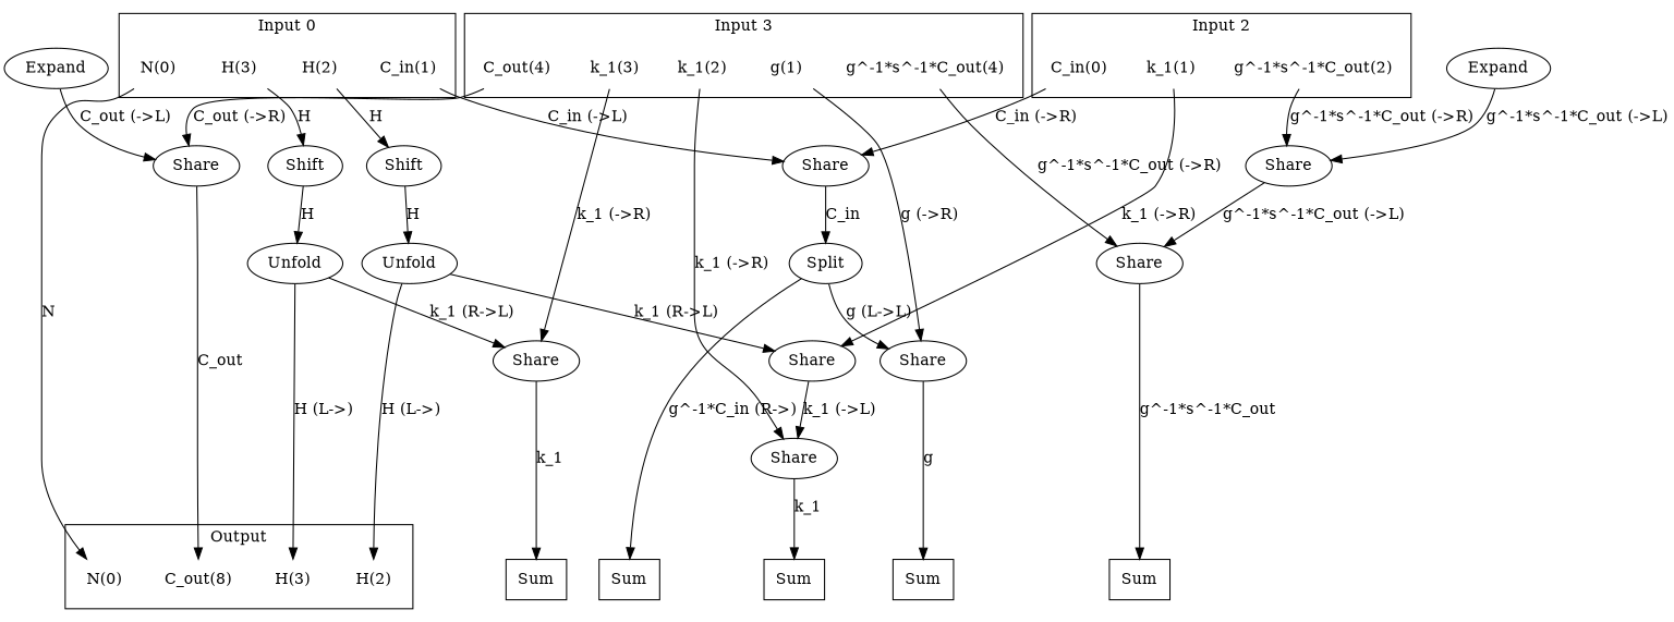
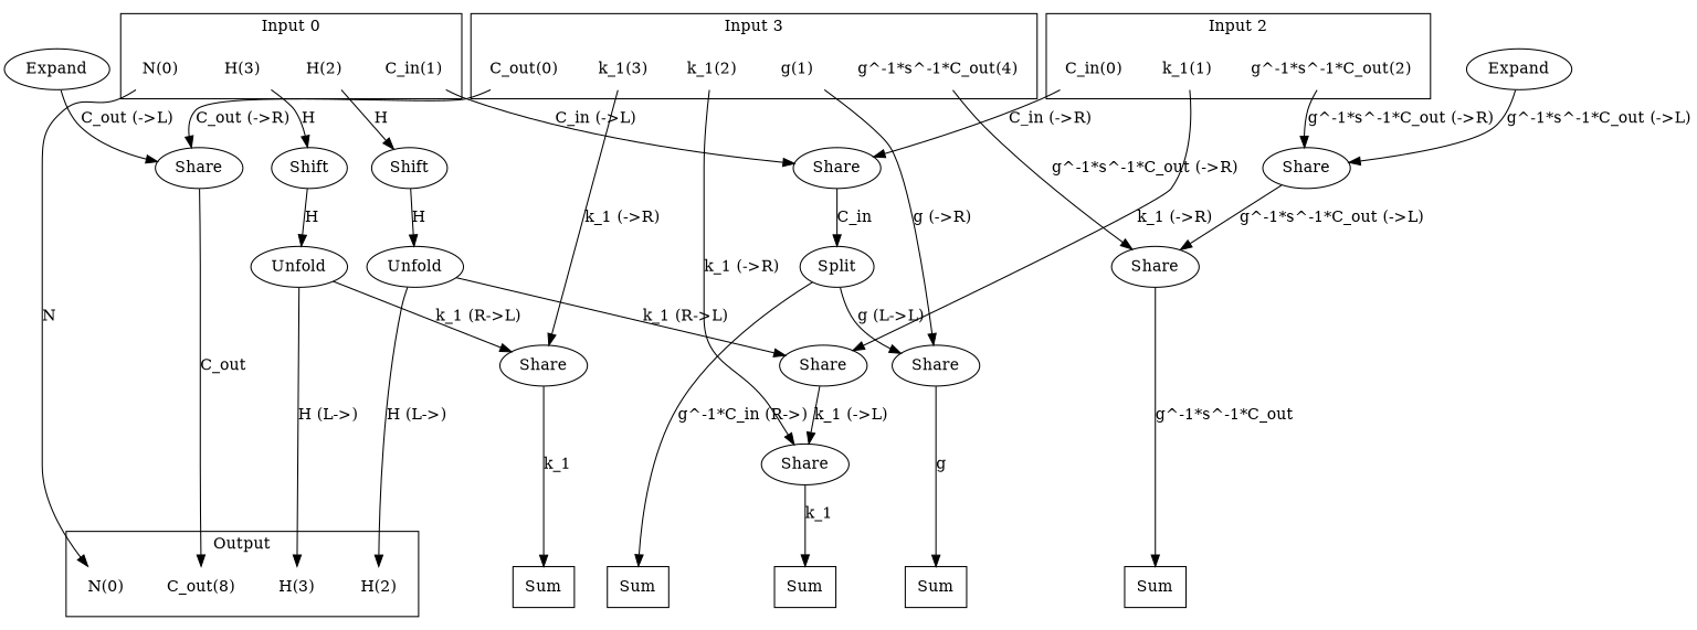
  digraph {
    newrank=true
    node [shape=none]
    n1 [label=Sum shape=box]
    n2 [label=Sum shape=box]
    n3 [label=Sum shape=box]
    n4 [label=Sum shape=box]
    n5 [label=Sum shape=box]
    n6 [label="N(0)"]
    n7 [label="C_out(8)"]
    n8 [label="H(2)"]
    n9 [label="H(3)"]
    n10 [label="N(0)"]
    n11 [label="C_in(1)"]
    n12 [label="H(2)"]
    n13 [label="H(3)"]
-   n14 [label="C_out(4)"]
+   n14 [label="C_out(0)"]
    n15 [label="g(1)"]
    n16 [label="k_1(2)"]
    n17 [label="k_1(3)"]
    n18 [label="g^-1*s^-1*C_out(4)"]
    n19 [label="C_in(0)"]
    n20 [label="k_1(1)"]
    n21 [label="g^-1*s^-1*C_out(2)"]
    n22 [label=Share shape=""]
    n23 [label=Shift shape=""]
    n24 [label=Shift shape=""]
    n25 [label=Share shape=""]
    n26 [label=Share shape=""]
    n27 [label=Share shape=""]
    n28 [label=Share shape=""]
    n29 [label=Share shape=""]
    n30 [label=Share shape=""]
    n31 [label=Share shape=""]
    n32 [label=Unfold shape=""]
    n33 [label=Unfold shape=""]
    n34 [label=Expand shape=""]
    n35 [label=Expand shape=""]
    n36 [label=Split shape=""]
    subgraph sub_1 {
      rank=same
      n1
      n2
      n3
      n4
      n5
      n6
      n7
      n8
      n9
    }
    subgraph sub_2 {
      rank=same
      n10
      n11
      n12
      n13
      n14
      n15
      n16
      n17
      n18
      n19
      n20
      n21
    }
    subgraph cluster_3 {
      label=Output
      n6
      n7
      n8
      n9
    }
    subgraph cluster_4 {
      label="Input 0"
      n10
      n11
      n12
      n13
    }
    subgraph cluster_5 {
      label="Input 3"
      n14
      n15
      n16
      n17
      n18
    }
    subgraph cluster_6 {
      label="Input 2"
      n19
      n20
      n21
    }
    n10 -> n6 [label=N]
    n11 -> n22 [label="C_in (->L)"]
    n12 -> n23 [label=H]
    n13 -> n24 [label=H]
    n14 -> n25 [label="C_out (->R)"]
    n15 -> n26 [label="g (->R)"]
    n16 -> n27 [label="k_1 (->R)"]
    n17 -> n28 [label="k_1 (->R)"]
    n18 -> n29 [label="g^-1*s^-1*C_out (->R)"]
    n19 -> n22 [label="C_in (->R)"]
    n20 -> n30 [label="k_1 (->R)"]
    n21 -> n31 [label="g^-1*s^-1*C_out (->R)"]
    n22 -> n36 [label=C_in]
    n23 -> n33 [label=H]
    n24 -> n32 [label=H]
    n25 -> n7 [label=C_out]
    n26 -> n3 [label=g]
    n27 -> n2 [label=k_1]
    n28 -> n1 [label=k_1]
    n29 -> n4 [label="g^-1*s^-1*C_out"]
    n30 -> n27 [label="k_1 (->L)"]
    n31 -> n29 [label="g^-1*s^-1*C_out (->L)"]
    n32 -> n9 [label="H (L->)"]
    n32 -> n28 [label="k_1 (R->L)"]
    n33 -> n8 [label="H (L->)"]
    n33 -> n30 [label="k_1 (R->L)"]
    n34 -> n25 [label="C_out (->L)"]
    n35 -> n31 [label="g^-1*s^-1*C_out (->L)"]
    n36 -> n5 [label="g^-1*C_in (R->)"]
    n36 -> n26 [label="g (L->L)"]
  }
